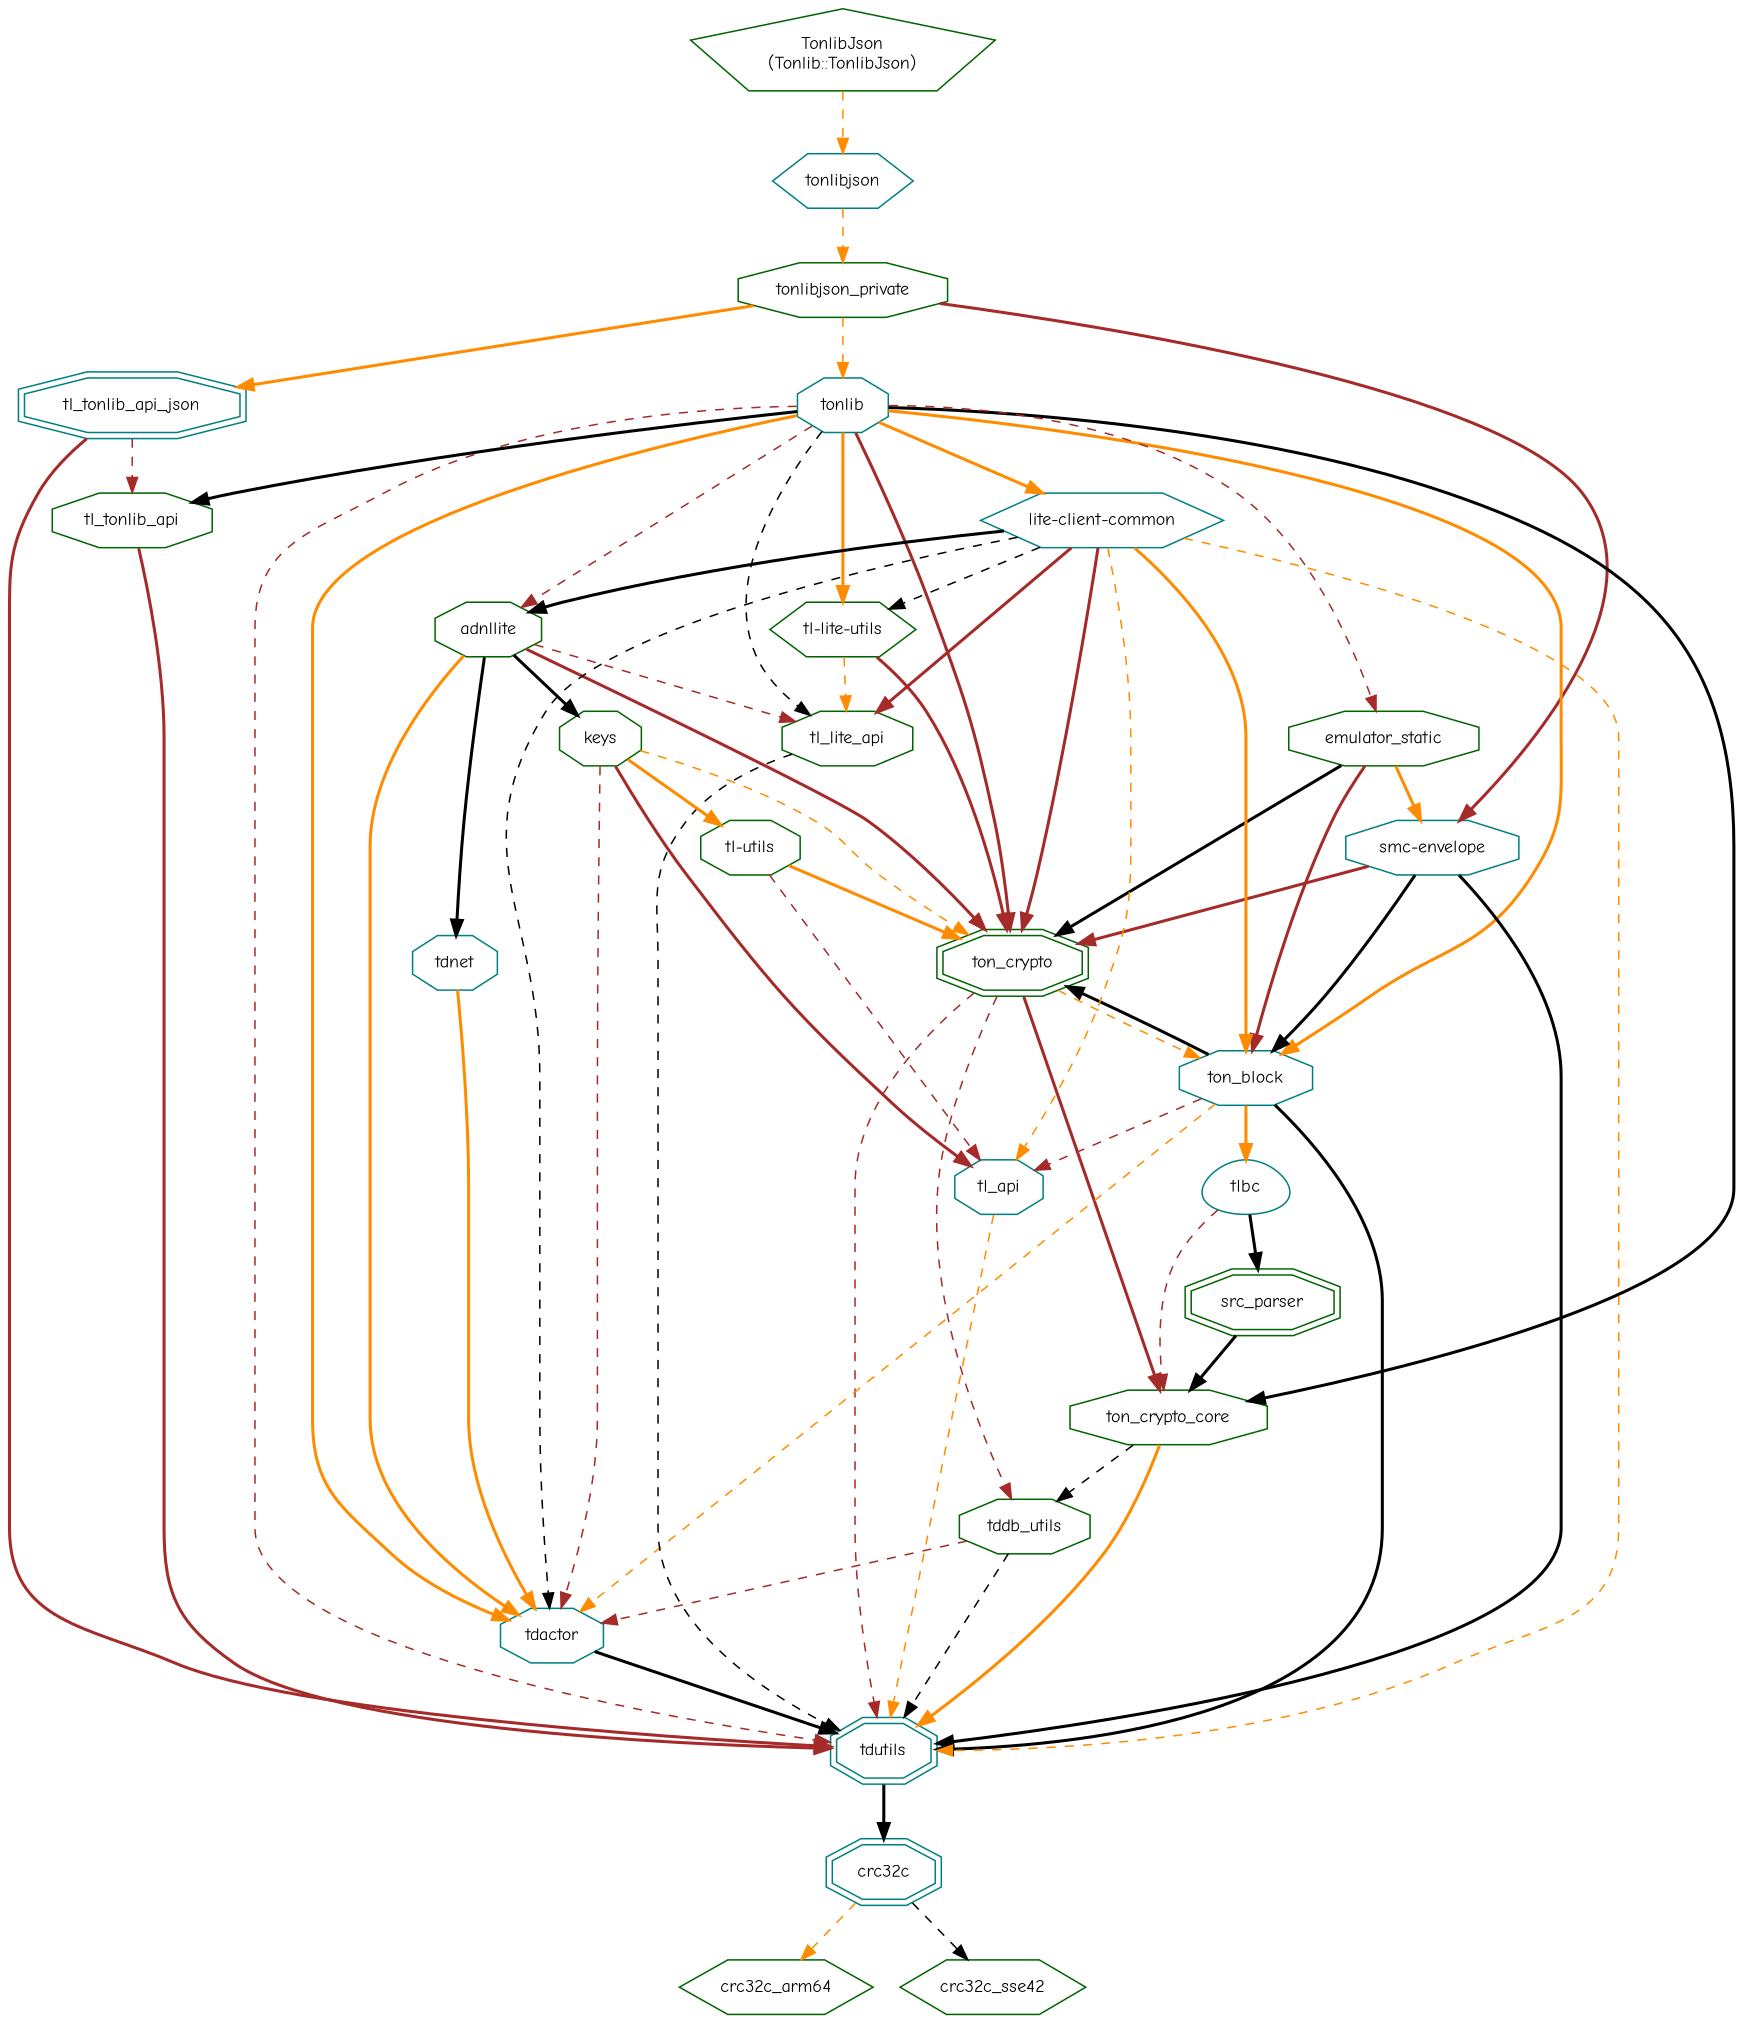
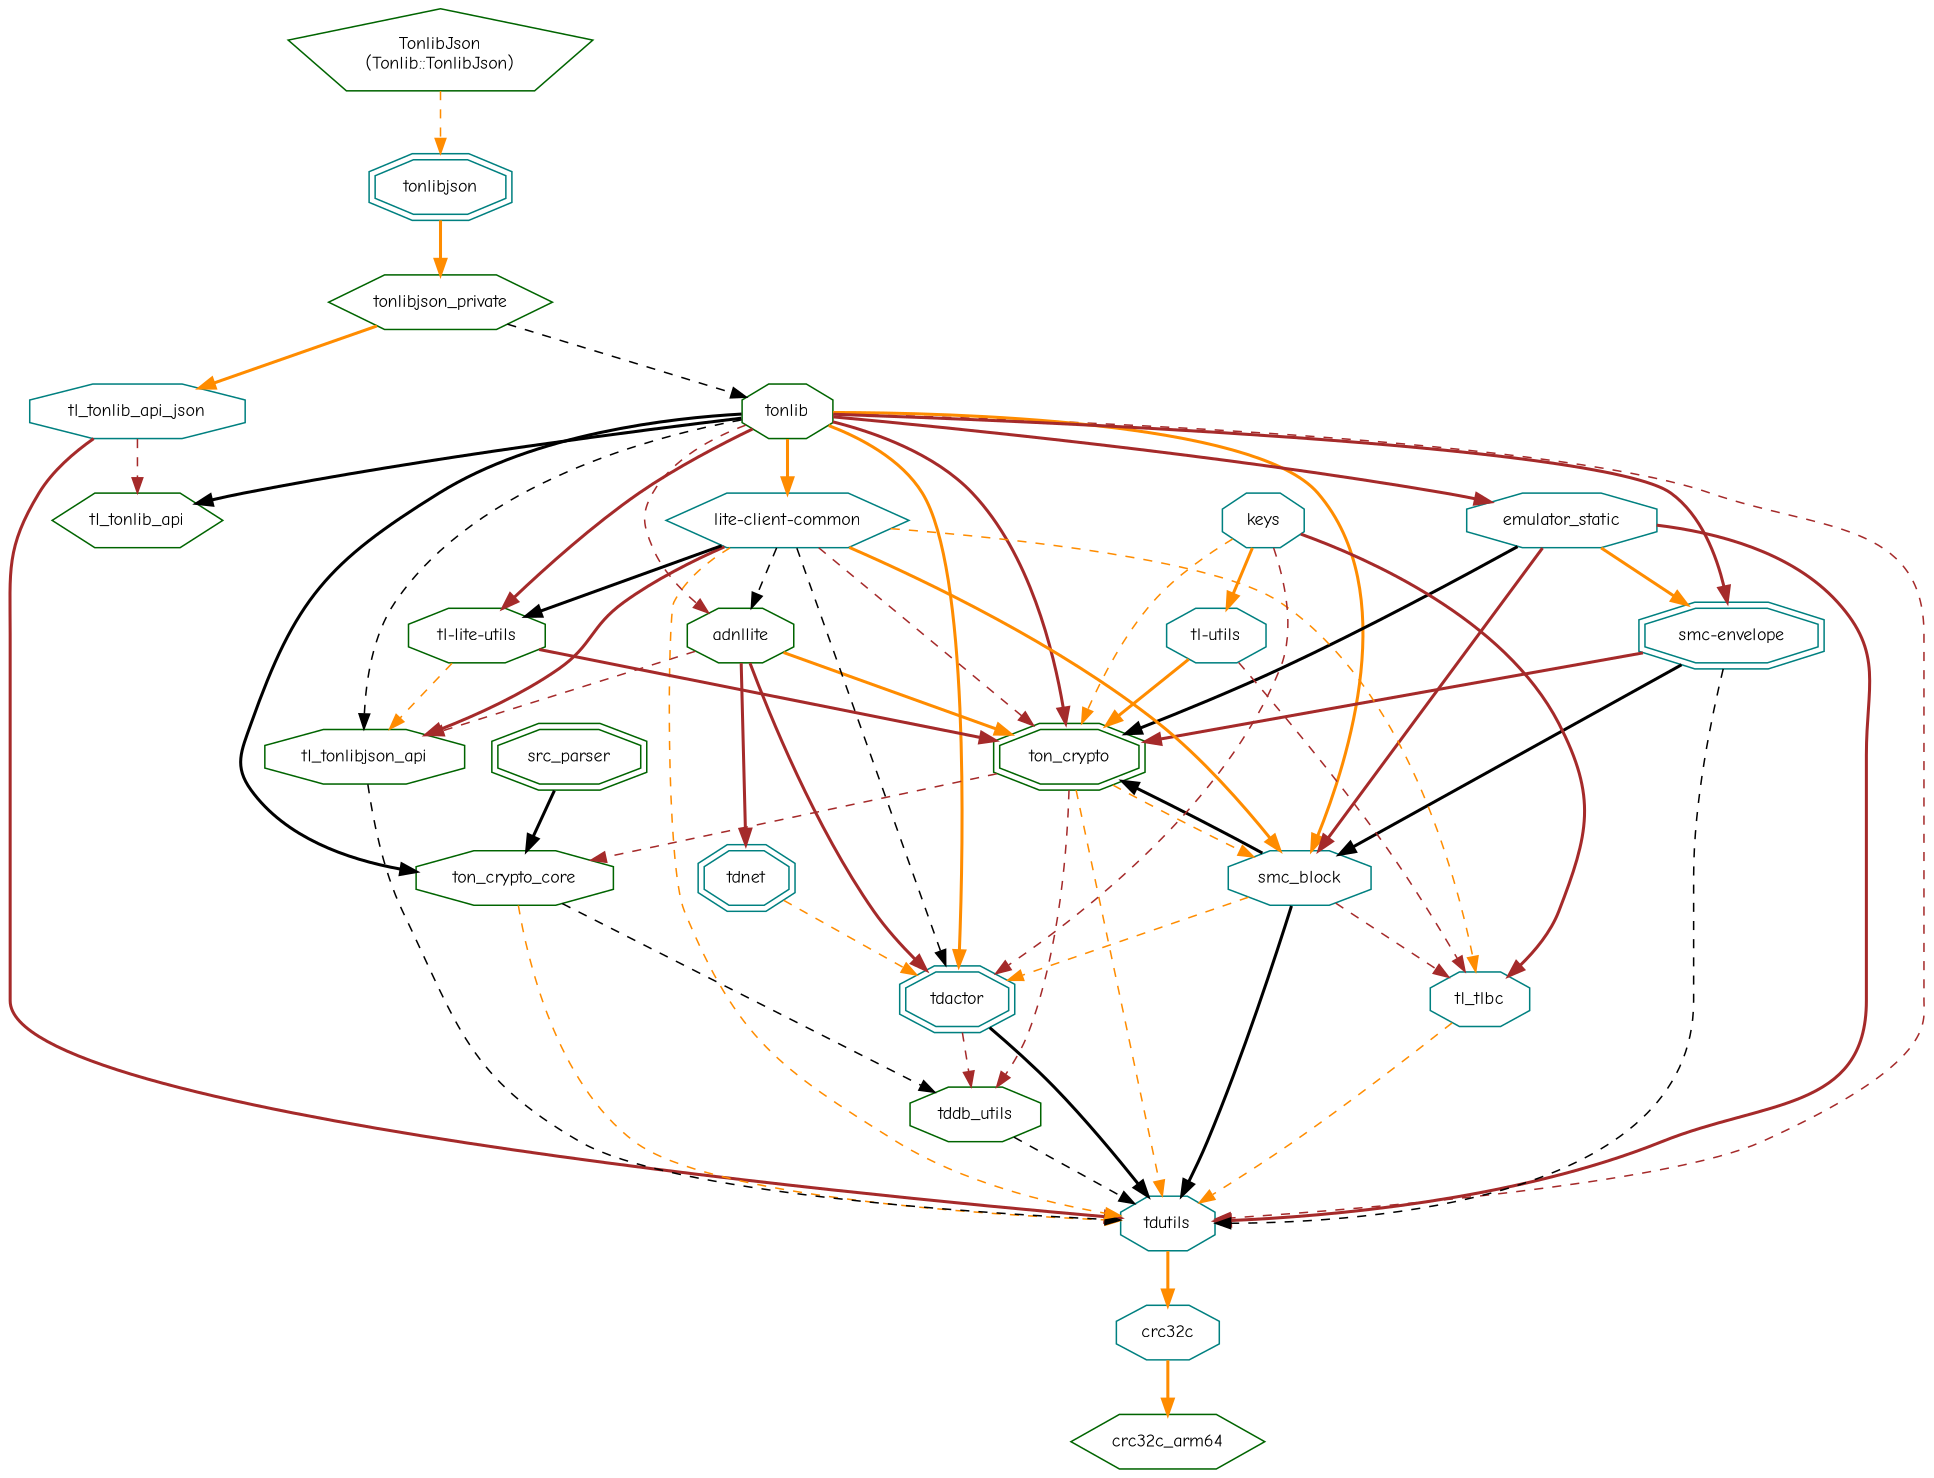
  digraph {
    fontname="Comic Neue"
    node [color=darkgreen fontname="Comic Neue" fontsize=12 shape=octagon]
    edge [color=darkorange fontname="Comic Neue" style=bold]
    n1 [label="TonlibJson\n(Tonlib::TonlibJson)" shape=pentagon]
-   n2 [color=teal label=tonlibjson shape=hexagon]
-   n3 [label=tonlibjson_private]
-   n4 [color=teal label=tl_tonlib_api_json shape=doubleoctagon]
-   n5 [color=teal label=tonlib]
-   n6 [color=teal label=tdutils shape=doubleoctagon]
-   n7 [label=tl_tonlib_api]
+   n2 [color=teal label=tonlibjson shape=doubleoctagon]
+   n3 [label=tonlibjson_private shape=hexagon]
+   n4 [color=teal label=tl_tonlib_api_json]
+   n5 [label=tonlib]
+   n6 [color=teal label=tdutils]
+   n7 [label=tl_tonlib_api shape=hexagon]
    n8 [label=adnllite]
-   n9 [color=teal label=tdactor]
+   n9 [color=teal label=tdactor shape=doubleoctagon]
    n10 [label=ton_crypto shape=doubleoctagon]
-   n11 [color=teal label=ton_block]
+   n11 [color=teal label=smc_block]
    n12 [label=ton_crypto_core]
-   n13 [label=tl_lite_api]
-   n14 [label=emulator_static]
-   n15 [color=teal label="smc-envelope"]
+   n13 [label=tl_tonlibjson_api]
+   n14 [color=teal label=emulator_static]
+   n15 [color=teal label="smc-envelope" shape=doubleoctagon]
    n16 [color=teal label="lite-client-common" shape=hexagon]
-   n17 [label="tl-lite-utils" shape=hexagon]
-   n18 [color=teal label=crc32c shape=doubleoctagon]
+   n17 [label="tl-lite-utils"]
+   n18 [color=teal label=crc32c]
    n19 [label=crc32c_arm64 shape=hexagon]
-   n20 [label=crc32c_sse42 shape=hexagon]
-   n21 [label=keys]
-   n22 [color=teal label=tdnet]
+   n21 [color=teal label=keys]
+   n22 [color=teal label=tdnet shape=doubleoctagon]
    n23 [label=tddb_utils]
-   n24 [color=teal label=tl_api]
-   n25 [color=teal label=tlbc shape=egg]
-   n26 [label="tl-utils"]
+   n24 [color=teal label=tl_tlbc]
+   n26 [color=teal label="tl-utils"]
    n27 [label=src_parser shape=doubleoctagon]
    n1 -> n2 [style=dashed]
-   n2 -> n3 [style=dashed]
+   n2 -> n3
    n3 -> n4
-   n3 -> n5 [style=dashed]
+   n3 -> n5 [color=black style=dashed]
    n4 -> n6 [color=brown]
    n4 -> n7 [color=brown style=dashed]
    n5 -> n6 [color=brown style=dashed]
    n5 -> n7 [color=black]
    n5 -> n8 [color=brown style=dashed]
    n5 -> n9
    n5 -> n10 [color=brown]
    n5 -> n11
    n5 -> n12 [color=black]
    n5 -> n13 [color=black style=dashed]
-   n5 -> n14 [color=brown style=dashed]
-   n3 -> n15 [color=brown]
+   n5 -> n14 [color=brown]
+   n5 -> n15 [color=brown]
    n5 -> n16
-   n5 -> n17
-   n6 -> n18 [color=black]
-   n7 -> n6 [color=brown]
-   n8 -> n9
-   n8 -> n10 [color=brown]
+   n5 -> n17 [color=brown]
+   n6 -> n18
+   n14 -> n6 [color=brown]
+   n8 -> n9 [color=brown]
+   n8 -> n10
    n8 -> n13 [color=brown style=dashed]
-   n8 -> n21 [color=black]
-   n8 -> n22 [color=black]
+   n8 -> n22 [color=brown]
    n9 -> n6 [color=black]
-   n10 -> n6 [color=brown style=dashed]
+   n10 -> n6 [style=dashed]
    n10 -> n11 [style=dashed]
-   n10 -> n12 [color=brown]
+   n10 -> n12 [color=brown style=dashed]
    n10 -> n23 [color=brown style=dashed]
    n11 -> n6 [color=black]
    n11 -> n9 [style=dashed]
    n11 -> n10 [color=black]
    n11 -> n24 [color=brown style=dashed]
-   n11 -> n25
-   n12 -> n6
+   n12 -> n6 [style=dashed]
    n12 -> n23 [color=black style=dashed]
    n13 -> n6 [color=black style=dashed]
    n14 -> n10 [color=black]
    n14 -> n11 [color=brown]
    n14 -> n15
-   n15 -> n6 [color=black]
+   n15 -> n6 [color=black style=dashed]
    n15 -> n10 [color=brown]
    n15 -> n11 [color=black]
    n16 -> n6 [style=dashed]
-   n16 -> n8 [color=black]
+   n16 -> n8 [color=black style=dashed]
    n16 -> n9 [color=black style=dashed]
-   n16 -> n10 [color=brown]
+   n16 -> n10 [color=brown style=dashed]
    n16 -> n11
    n16 -> n13 [color=brown]
-   n16 -> n17 [color=black style=dashed]
+   n16 -> n17 [color=black]
    n16 -> n24 [style=dashed]
    n17 -> n10 [color=brown]
    n17 -> n13 [style=dashed]
-   n18 -> n19 [style=dashed]
-   n18 -> n20 [color=black style=dashed]
+   n18 -> n19
    n21 -> n9 [color=brown style=dashed]
    n21 -> n10 [style=dashed]
    n21 -> n24 [color=brown]
    n21 -> n26
-   n22 -> n9
+   n22 -> n9 [style=dashed]
    n23 -> n6 [color=black style=dashed]
-   n23 -> n9 [color=brown style=dashed]
+   n9 -> n23 [color=brown style=dashed]
    n24 -> n6 [style=dashed]
-   n25 -> n12 [color=brown style=dashed]
-   n25 -> n27 [color=black]
    n26 -> n10
    n26 -> n24 [color=brown style=dashed]
    n27 -> n12 [color=black]
  }
